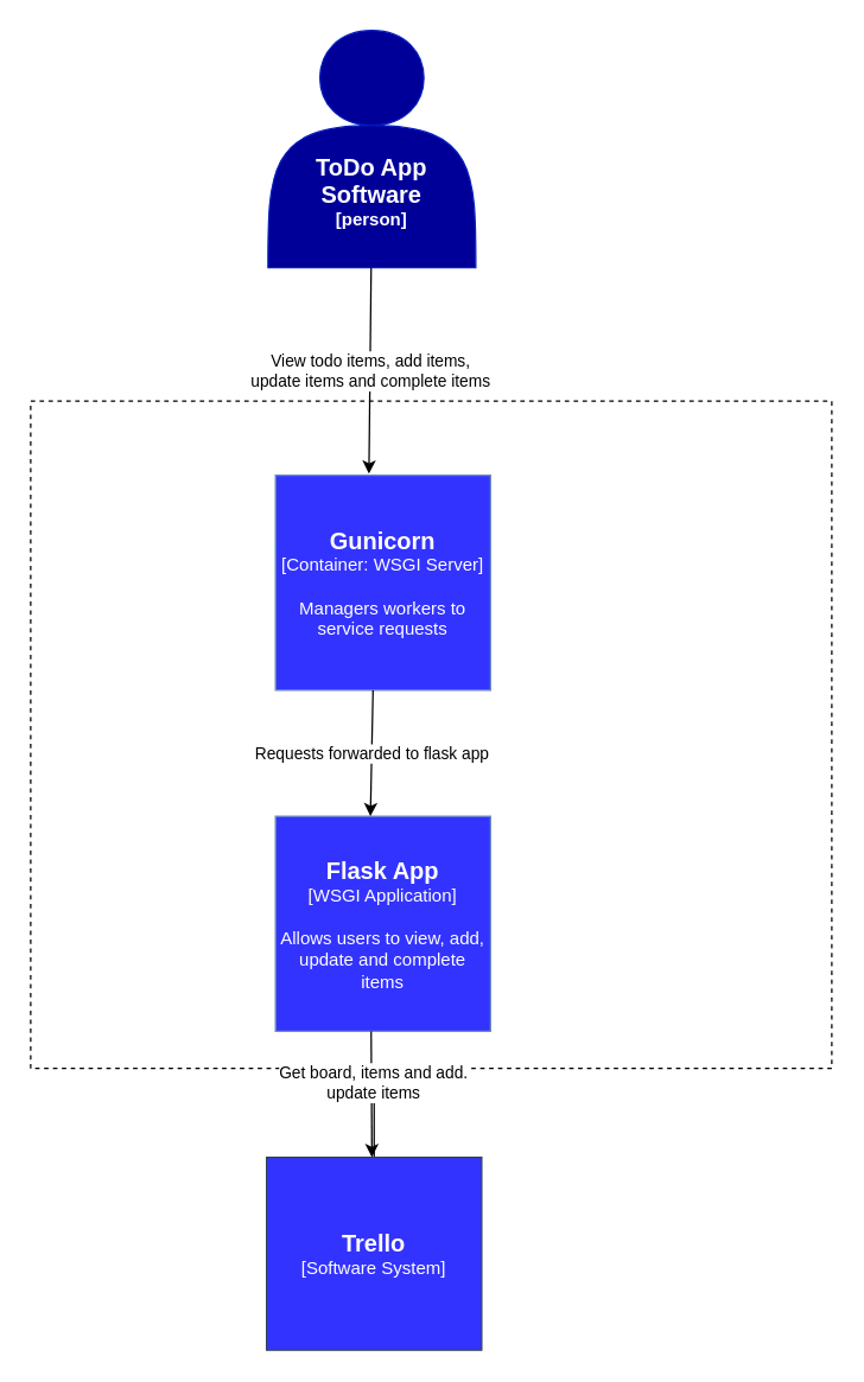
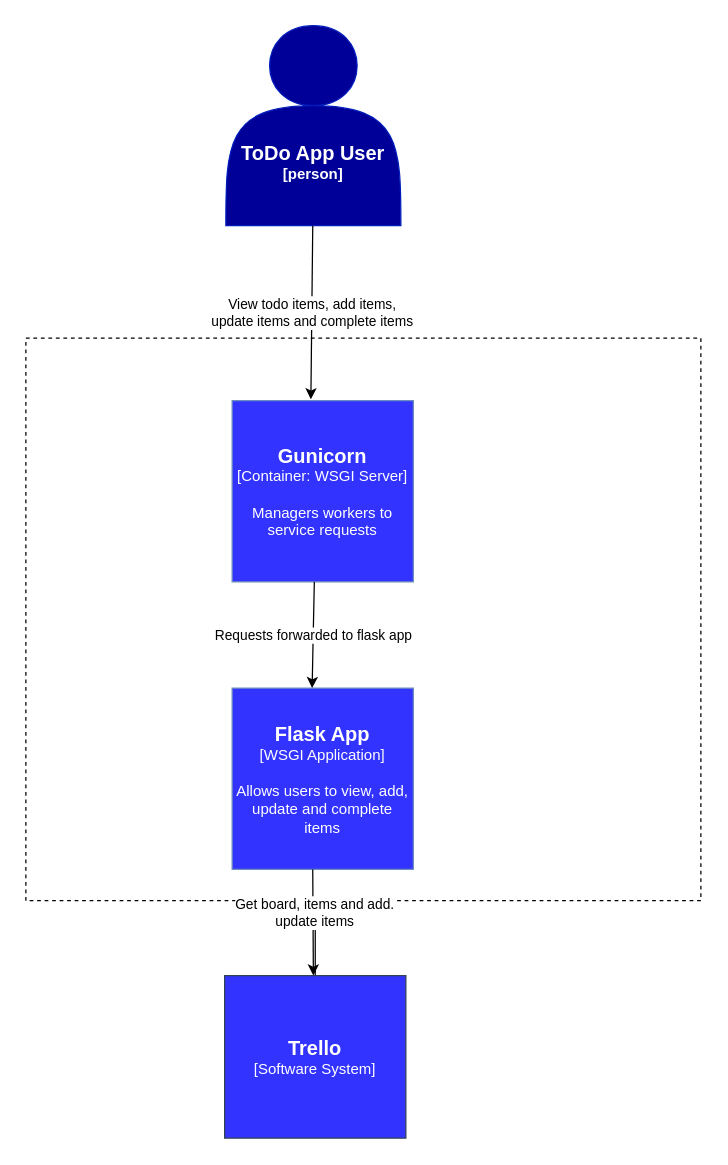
  <mxCell id="0" />
  <mxCell id="1" parent="0" />
  <mxCell id="2" value="" style="edgeStyle=orthogonalEdgeStyle;rounded=0;orthogonalLoop=1;jettySize=auto;html=1;" parent="1" source="3" target="6" edge="1"><mxGeometry relative="1" as="geometry" /></mxCell>
  <mxCell id="3" value="&lt;b&gt;&lt;font style=&quot;font-size: 16px&quot;&gt;Trello&lt;br&gt;&lt;/font&gt;&lt;/b&gt;[Software System]" style="rounded=0;whiteSpace=wrap;html=1;fillColor=#3333ff;strokeColor=#314354;fontColor=#ffffff;" parent="1" vertex="1"><mxGeometry x="179" y="780" width="145" height="130" as="geometry" /></mxCell>
- <mxCell id="4" value="&lt;b&gt;&lt;br&gt;&lt;br&gt;&lt;br&gt;&lt;br&gt;&lt;span style=&quot;font-size: 16px&quot;&gt;ToDo App Software&lt;/span&gt;&lt;br&gt;&lt;font style=&quot;font-size: 12px&quot;&gt;[person]&lt;/font&gt;&lt;br&gt;&lt;/b&gt;" style="shape=actor;whiteSpace=wrap;html=1;strokeColor=#001DBC;fontColor=#ffffff;fillColor=#000099;" parent="1" vertex="1"><mxGeometry x="180" y="20" width="140" height="160" as="geometry" /></mxCell>
+ <mxCell id="4" value="&lt;b&gt;&lt;br&gt;&lt;br&gt;&lt;br&gt;&lt;br&gt;&lt;span style=&quot;font-size: 16px&quot;&gt;ToDo App User&lt;/span&gt;&lt;br&gt;&lt;font style=&quot;font-size: 12px&quot;&gt;[person]&lt;/font&gt;&lt;br&gt;&lt;/b&gt;" style="shape=actor;whiteSpace=wrap;html=1;strokeColor=#001DBC;fontColor=#ffffff;fillColor=#000099;" parent="1" vertex="1"><mxGeometry x="180" y="20" width="140" height="160" as="geometry" /></mxCell>
  <mxCell id="5" value="" style="rounded=0;whiteSpace=wrap;html=1;dashed=1;fillColor=#FFFFFF;" parent="1" vertex="1"><mxGeometry x="20" y="270" width="540" height="450" as="geometry" /></mxCell>
  <mxCell id="6" value="&lt;font color=&quot;#ffffff&quot;&gt;&lt;b&gt;&lt;font style=&quot;font-size: 16px&quot;&gt;Flask App&lt;br&gt;&lt;/font&gt;&lt;/b&gt;[WSGI Application]&lt;br&gt;&lt;br&gt;Allows users to view, add, update and complete items&lt;/font&gt;" style="whiteSpace=wrap;html=1;aspect=fixed;strokeColor=#6c8ebf;fillColor=#3333FF;" parent="1" vertex="1"><mxGeometry x="185" y="550" width="145" height="145" as="geometry" /></mxCell>
  <mxCell id="7" value="&lt;font color=&quot;#ffffff&quot;&gt;&lt;b&gt;&lt;font style=&quot;font-size: 16px&quot;&gt;Gunicorn&lt;br&gt;&lt;/font&gt;&lt;/b&gt;[Container: WSGI Server]&lt;br&gt;&lt;br&gt;Managers workers to service requests&lt;br&gt;&lt;/font&gt;" style="whiteSpace=wrap;html=1;aspect=fixed;strokeColor=#6c8ebf;fillColor=#3333FF;" parent="1" vertex="1"><mxGeometry x="185" y="320" width="145" height="145" as="geometry" /></mxCell>
  <mxCell id="8" value="View todo items, add items, &lt;br&gt;update items and complete items" style="endArrow=classic;html=1;" parent="1" edge="1"><mxGeometry width="50" height="50" relative="1" as="geometry"><mxPoint x="249.5" y="180" as="sourcePoint" /><mxPoint x="248" y="319" as="targetPoint" /></mxGeometry></mxCell>
  <mxCell id="9" value="Requests forwarded to flask app" style="endArrow=classic;html=1;" parent="1" edge="1"><mxGeometry width="50" height="50" relative="1" as="geometry"><mxPoint x="250.75" y="465" as="sourcePoint" /><mxPoint x="249" y="550" as="targetPoint" /></mxGeometry></mxCell>
  <mxCell id="10" value="" style="endArrow=classic;html=1;exitX=0.5;exitY=1;exitDx=0;exitDy=0;" parent="1" edge="1"><mxGeometry width="50" height="50" relative="1" as="geometry"><mxPoint x="249.5" y="695" as="sourcePoint" /><mxPoint x="250" y="780" as="targetPoint" /><Array as="points" /></mxGeometry></mxCell>
  <mxCell id="11" value="Get board, items and add. &lt;br&gt;update items" style="edgeLabel;html=1;align=center;verticalAlign=middle;resizable=0;points=[];" parent="10" vertex="1" connectable="0"><mxGeometry x="-0.182" y="1" relative="1" as="geometry"><mxPoint as="offset" /></mxGeometry></mxCell>
